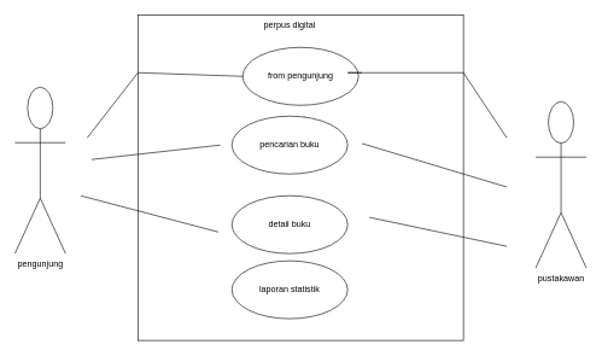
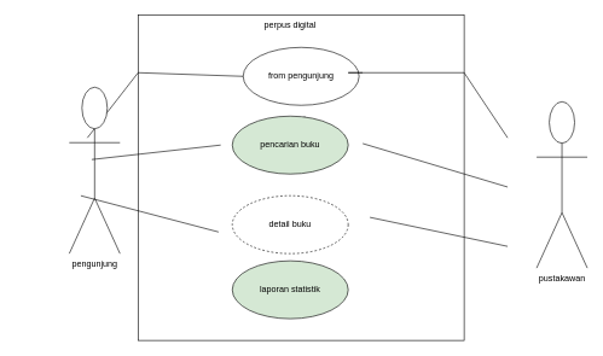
  <mxCell id="0" />
  <mxCell id="1" parent="0" />
  <mxCell id="2" value="" style="whiteSpace=wrap;html=1;aspect=fixed;" vertex="1" parent="1"><mxGeometry x="190" y="20" width="450" height="450" as="geometry" /></mxCell>
  <mxCell id="3" value="perpus digital" style="text;html=1;strokeColor=none;fillColor=none;align=center;verticalAlign=middle;whiteSpace=wrap;rounded=0;" vertex="1" parent="1"><mxGeometry x="340" y="20" width="120" height="30" as="geometry" /></mxCell>
  <mxCell id="4" value="from pengunjung" style="ellipse;whiteSpace=wrap;html=1;" vertex="1" parent="1"><mxGeometry x="335" y="65" width="160" height="80" as="geometry" /></mxCell>
- <mxCell id="5" value="pencarian buku" style="ellipse;whiteSpace=wrap;html=1;" vertex="1" parent="1"><mxGeometry x="320" y="160" width="160" height="80" as="geometry" /></mxCell>
- <mxCell id="6" value="detail buku" style="ellipse;whiteSpace=wrap;html=1;" vertex="1" parent="1"><mxGeometry x="320" y="270" width="160" height="80" as="geometry" /></mxCell>
- <mxCell id="7" value="laporan statistik" style="ellipse;whiteSpace=wrap;html=1;" vertex="1" parent="1"><mxGeometry x="320" y="360" width="160" height="80" as="geometry" /></mxCell>
+ <mxCell id="5" value="pencarian buku" style="ellipse;whiteSpace=wrap;html=1;fillColor=#d5e8d4;" vertex="1" parent="1"><mxGeometry x="320" y="160" width="160" height="80" as="geometry" /></mxCell>
+ <mxCell id="6" value="detail buku" style="ellipse;whiteSpace=wrap;html=1;dashed=1;" vertex="1" parent="1"><mxGeometry x="320" y="270" width="160" height="80" as="geometry" /></mxCell>
+ <mxCell id="7" value="laporan statistik" style="ellipse;whiteSpace=wrap;html=1;fillColor=#d5e8d4;" vertex="1" parent="1"><mxGeometry x="320" y="360" width="160" height="80" as="geometry" /></mxCell>
  <mxCell id="8" value="pustakawan" style="shape=umlActor;verticalLabelPosition=bottom;verticalAlign=top;html=1;outlineConnect=0;" vertex="1" parent="1"><mxGeometry x="740" y="140" width="70" height="230" as="geometry" /></mxCell>
  <mxCell id="9" value="" style="endArrow=none;html=1;rounded=0;entryX=0;entryY=0.5;entryDx=0;entryDy=0;" edge="1" parent="1" target="4"><mxGeometry width="50" height="50" relative="1" as="geometry"><mxPoint x="120" y="190" as="sourcePoint" /><mxPoint x="420" y="160" as="targetPoint" /><Array as="points"><mxPoint x="190" y="100" /></Array></mxGeometry></mxCell>
  <mxCell id="10" value="" style="endArrow=none;html=1;rounded=0;" edge="1" parent="1"><mxGeometry width="50" height="50" relative="1" as="geometry"><mxPoint x="126" y="220" as="sourcePoint" /><mxPoint x="304" y="200" as="targetPoint" /></mxGeometry></mxCell>
  <mxCell id="11" value="" style="endArrow=none;html=1;rounded=0;entryX=0.278;entryY=0.667;entryDx=0;entryDy=0;entryPerimeter=0;" edge="1" parent="1"><mxGeometry width="50" height="50" relative="1" as="geometry"><mxPoint x="111" y="270" as="sourcePoint" /><mxPoint x="301.1" y="320.15" as="targetPoint" /></mxGeometry></mxCell>
  <mxCell id="12" value="" style="endArrow=none;html=1;rounded=0;" edge="1" parent="1"><mxGeometry width="50" height="50" relative="1" as="geometry"><mxPoint x="700" y="190" as="sourcePoint" /><mxPoint x="500" y="100" as="targetPoint" /><Array as="points"><mxPoint x="640" y="100" /><mxPoint x="500" y="100" /><mxPoint x="480" y="100" /></Array></mxGeometry></mxCell>
  <mxCell id="13" value="" style="endArrow=none;html=1;rounded=0;exitX=0.689;exitY=0.422;exitDx=0;exitDy=0;exitPerimeter=0;" edge="1" parent="1"><mxGeometry width="50" height="50" relative="1" as="geometry"><mxPoint x="500.05" y="197.9" as="sourcePoint" /><mxPoint x="700" y="258" as="targetPoint" /></mxGeometry></mxCell>
  <mxCell id="14" value="" style="endArrow=none;html=1;rounded=0;" edge="1" parent="1" source="5"><mxGeometry width="50" height="50" relative="1" as="geometry"><mxPoint x="370" y="210" as="sourcePoint" /><mxPoint x="420" y="160" as="targetPoint" /></mxGeometry></mxCell>
  <mxCell id="15" value="" style="endArrow=none;html=1;rounded=0;entryX=0.711;entryY=0.622;entryDx=0;entryDy=0;entryPerimeter=0;" edge="1" parent="1" target="2"><mxGeometry width="50" height="50" relative="1" as="geometry"><mxPoint x="700" y="340" as="sourcePoint" /><mxPoint x="490" y="287.04" as="targetPoint" /></mxGeometry></mxCell>
- <mxCell id="16" value="pengunjung" style="shape=umlActor;verticalLabelPosition=bottom;verticalAlign=top;html=1;outlineConnect=0;" vertex="1" parent="1"><mxGeometry x="20" y="120" width="70" height="230" as="geometry" /></mxCell>
+ <mxCell id="16" value="pengunjung" style="shape=umlActor;verticalLabelPosition=bottom;verticalAlign=top;html=1;outlineConnect=0;" vertex="1" parent="1"><mxGeometry x="95" y="120" width="70" height="230" as="geometry" /></mxCell>
